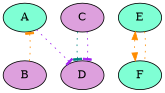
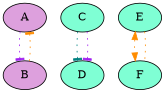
  digraph {
    node [fillcolor=aquamarine style=filled]
    edge [arrowhead=tee color=darkorange style=dotted]
-   A
+   A [fillcolor=plum]
    B [fillcolor=plum]
-   C [fillcolor=plum]
-   D [fillcolor=plum]
+   C
+   D
    E
    F
-   A -> D [color=purple]
+   A -> B [color=purple]
    B -> A
    C -> D [arrowtail=normal color=teal]
    C -> D [arrowtail=none color=purple]
    E -> F [dir=both arrowhead=""]
    E -> F [dir=none arrowhead=""]
  }
